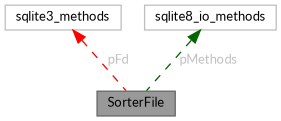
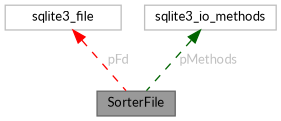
  digraph {
    fontname=Lato
    node [color=grey75 fillcolor=white fontname=Lato fontsize=10 shape=box style=filled]
    edge [dir=back fontcolor=grey fontname=Lato fontsize=10 labelfontname=Helvetica labelfontsize=10 style=dashed]
    n1 [color=gray40 fillcolor=grey60 fontcolor=black height=0.2 label=SorterFile width=0.4]
-   n2 [height=0.2 label=sqlite3_methods width=0.4]
-   n3 [height=0.2 label=sqlite8_io_methods width=0.4]
+   n2 [height=0.2 label=sqlite3_file width=0.4]
+   n3 [height=0.2 label=sqlite3_io_methods width=0.4]
    n2 -> n1 [color=red label=" pFd"]
    n3 -> n1 [color=darkgreen label=" pMethods"]
  }
